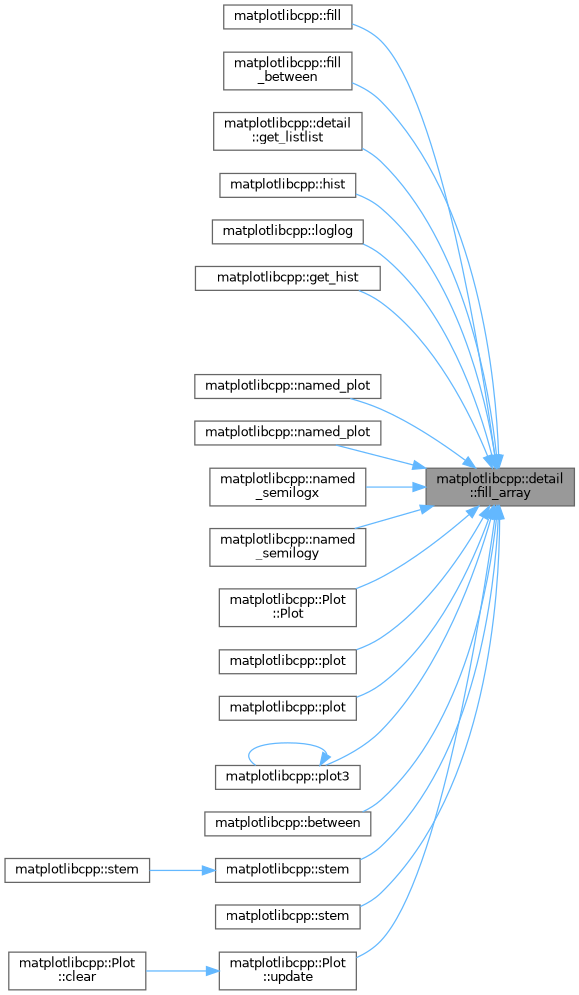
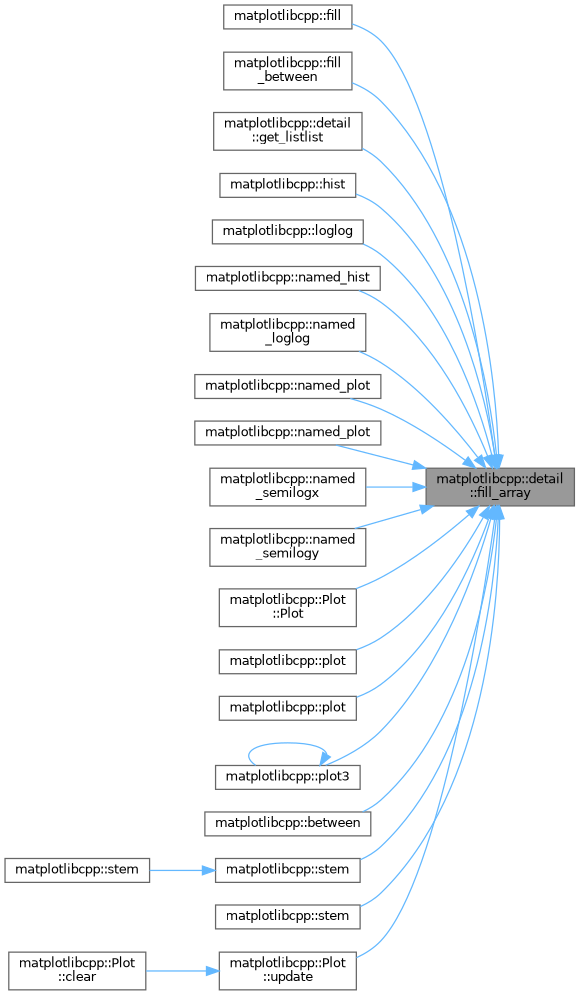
  digraph {
    rankdir=RL
    node [color=grey40 fillcolor=white fontname=Helvetica fontsize=10 shape=box style=filled]
    edge [color=steelblue1 dir=back fontname=Helvetica fontsize=10 labelfontname=Helvetica labelfontsize=10 style=solid]
    n1 [color=gray40 fillcolor=grey60 fontcolor=black height=0.2 label="matplotlibcpp::detail\l::fill_array" width=0.4]
    n2 [height=0.2 label="matplotlibcpp::fill" width=0.4]
    n3 [height=0.2 label="matplotlibcpp::fill\l_between" width=0.4]
    n4 [height=0.2 label="matplotlibcpp::detail\l::get_listlist" width=0.4]
    n5 [height=0.2 label="matplotlibcpp::hist" width=0.4]
    n6 [height=0.2 label="matplotlibcpp::loglog" width=0.4]
-   n7 [height=0.2 label="matplotlibcpp::get_hist" width=0.4]
+   n7 [height=0.2 label="matplotlibcpp::named_hist" width=0.4]
+   n8 [height=0.2 label="matplotlibcpp::named\l_loglog" width=0.4]
    n9 [height=0.2 label="matplotlibcpp::named_plot" width=0.4]
    n10 [height=0.2 label="matplotlibcpp::named_plot" width=0.4]
    n11 [height=0.2 label="matplotlibcpp::named\l_semilogx" width=0.4]
    n12 [height=0.2 label="matplotlibcpp::named\l_semilogy" width=0.4]
    n13 [height=0.2 label="matplotlibcpp::Plot\l::Plot" width=0.4]
    n14 [height=0.2 label="matplotlibcpp::plot" width=0.4]
    n15 [height=0.2 label="matplotlibcpp::plot" width=0.4]
    n16 [height=0.2 label="matplotlibcpp::plot3" width=0.4]
    n17 [height=0.2 label="matplotlibcpp::between" width=0.4]
    n18 [height=0.2 label="matplotlibcpp::stem" width=0.4]
    n19 [height=0.2 label="matplotlibcpp::stem" width=0.4]
    n20 [height=0.2 label="matplotlibcpp::Plot\l::update" width=0.4]
    n21 [height=0.2 label="matplotlibcpp::stem" width=0.4]
    n22 [height=0.2 label="matplotlibcpp::Plot\l::clear" width=0.4]
    n1 -> n2
    n1 -> n3
    n1 -> n4
    n1 -> n5
    n1 -> n6
    n1 -> n7
+   n1 -> n8
    n1 -> n9
    n1 -> n10
    n1 -> n11
    n1 -> n12
    n1 -> n13
    n1 -> n14
    n1 -> n15
    n1 -> n16
    n1 -> n17
    n1 -> n18
    n1 -> n19
    n1 -> n20
    n16 -> n16
    n18 -> n21
    n20 -> n22
  }
